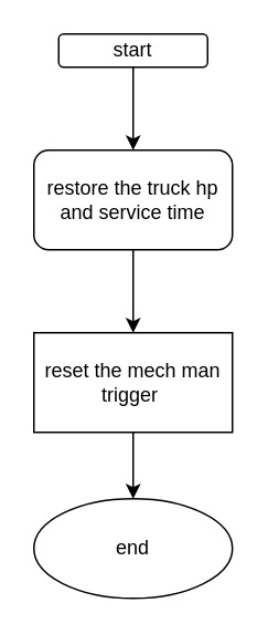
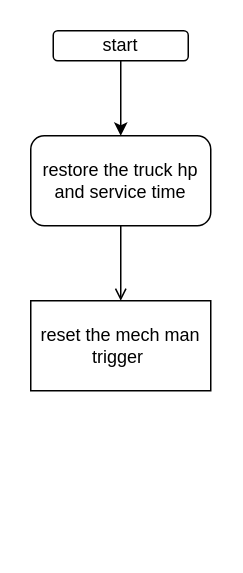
  <mxCell id="0" />
  <mxCell id="1" parent="0" />
  <mxCell id="2" value="" style="edgeStyle=orthogonalEdgeStyle;rounded=0;orthogonalLoop=1;jettySize=auto;html=1;" edge="1" parent="1" source="3" target="5"><mxGeometry relative="1" as="geometry" /></mxCell>
  <mxCell id="3" value="start" style="rounded=1;whiteSpace=wrap;html=1;" vertex="1" parent="1"><mxGeometry x="35" y="20" width="90" height="20" as="geometry" /></mxCell>
- <mxCell id="4" value="" style="edgeStyle=orthogonalEdgeStyle;rounded=0;orthogonalLoop=1;jettySize=auto;html=1;" edge="1" parent="1" source="5" target="7"><mxGeometry relative="1" as="geometry" /></mxCell>
+ <mxCell id="4" value="" style="edgeStyle=orthogonalEdgeStyle;rounded=0;orthogonalLoop=1;jettySize=auto;html=1;endArrow=open;" edge="1" parent="1" source="5" target="7"><mxGeometry relative="1" as="geometry" /></mxCell>
  <mxCell id="5" value="restore the truck hp and service time" style="whiteSpace=wrap;html=1;rounded=1;" vertex="1" parent="1"><mxGeometry x="20" y="90" width="120" height="60" as="geometry" /></mxCell>
- <mxCell id="6" value="" style="edgeStyle=orthogonalEdgeStyle;rounded=0;orthogonalLoop=1;jettySize=auto;html=1;" edge="1" parent="1" source="7" target="8"><mxGeometry relative="1" as="geometry" /></mxCell>
  <mxCell id="7" value="reset the mech man trigger&amp;nbsp;" style="whiteSpace=wrap;html=1;rounded=0;" vertex="1" parent="1"><mxGeometry x="20" y="200" width="120" height="60" as="geometry" /></mxCell>
- <mxCell id="8" value="end" style="ellipse;whiteSpace=wrap;html=1;rounded=0;" vertex="1" parent="1"><mxGeometry x="20" y="300" width="120" height="60" as="geometry" /></mxCell>
